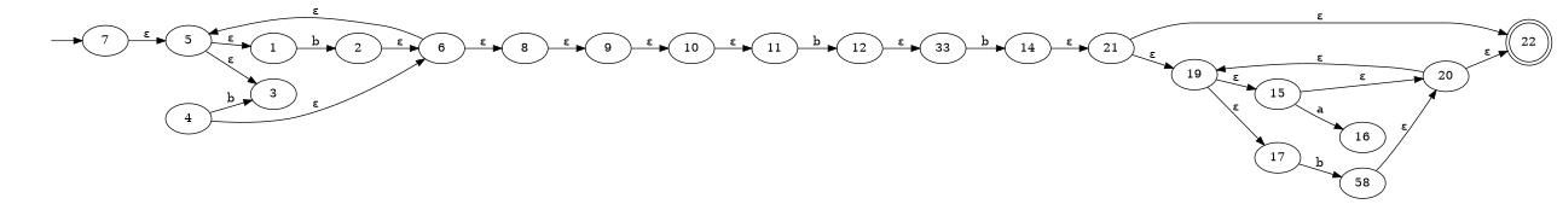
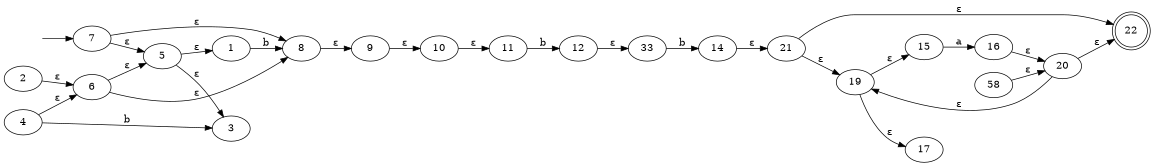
  digraph {
    rankdir=LR
    n1 [label=7]
    n2 [label=8]
    n3 [label=5]
    n4 [label=9]
    n5 [label=1]
    n6 [label=3]
    n7 [label=22 shape=doublecircle]
    n8 [label=10]
    n9 [label=11]
    n10 [label=2]
    n11 [label=6]
    n12 [label=4]
    n13 [label=12]
    n14 [label=33]
    n15 [label=14]
    n16 [label=21]
    n17 [label=19]
    n18 [label=15]
    n19 [label=17]
    n20 [label=16]
    n21 [label=58]
    n22 [label=20]
    "" [shape=plaintext]
+   n1 -> n2 [label="ε"]
    n1 -> n3 [label="ε"]
    n2 -> n4 [label="ε"]
    n3 -> n5 [label="ε"]
    n3 -> n6 [label="ε"]
    n4 -> n8 [label="ε"]
-   n5 -> n10 [label=b]
+   n5 -> n2 [label=b]
    n8 -> n9 [label="ε"]
    n9 -> n13 [label=b]
    n10 -> n11 [label="ε"]
    n11 -> n2 [label="ε"]
    n11 -> n3 [label="ε"]
    n12 -> n6 [label=b]
    n12 -> n11 [label="ε"]
    n13 -> n14 [label="ε"]
    n14 -> n15 [label=b]
    n15 -> n16 [label="ε"]
    n16 -> n7 [label="ε"]
    n16 -> n17 [label="ε"]
    n17 -> n18 [label="ε"]
    n17 -> n19 [label="ε"]
    n18 -> n20 [label=a]
-   n19 -> n21 [label=b]
-   n18 -> n22 [label="ε"]
+   n20 -> n22 [label="ε"]
    n21 -> n22 [label="ε"]
    n22 -> n7 [label="ε"]
    n22 -> n17 [label="ε"]
    "" -> n1
  }
